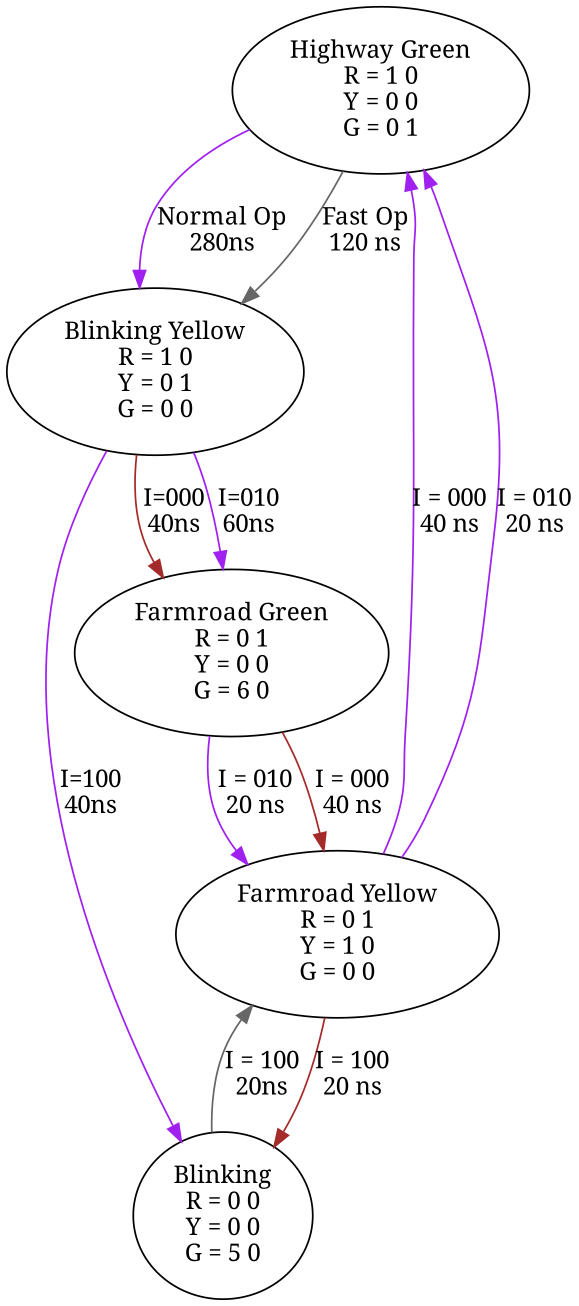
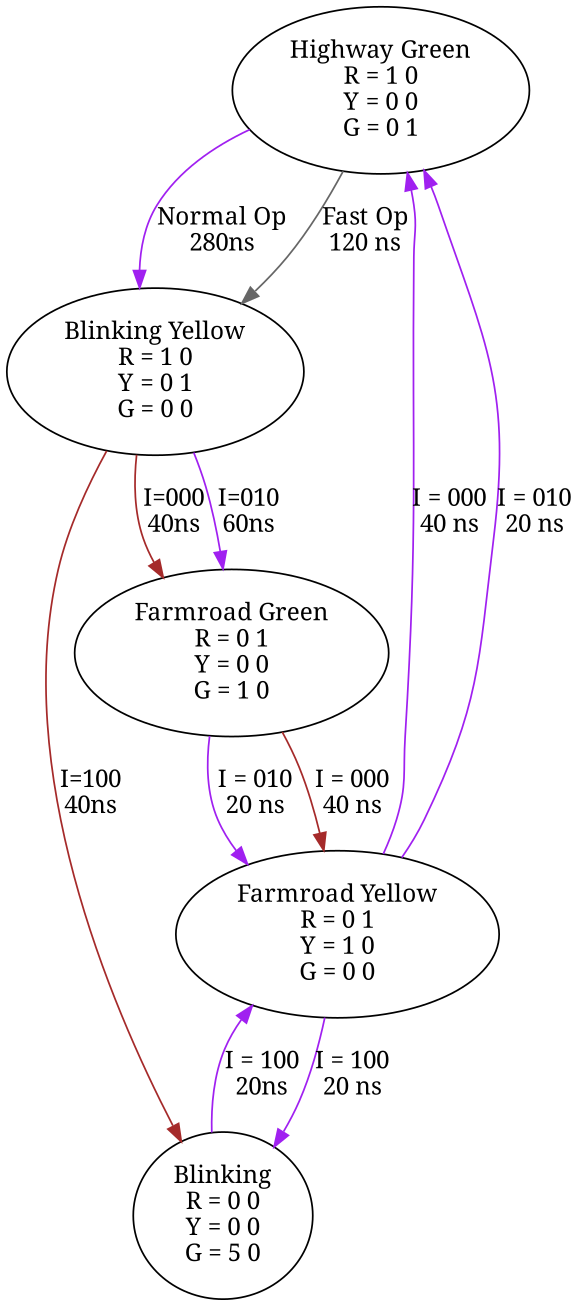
  digraph {
    fontname="Noto Serif"
    node [fontname="Noto Serif"]
    edge [color=purple fontname="Noto Serif"]
    n1 [label="Highway Green\nR = 1 0\nY = 0 0\nG = 0 1"]
    n2 [label="Blinking Yellow\nR = 1 0\nY = 0 1\nG = 0 0"]
-   n3 [label="Farmroad Green\nR = 0 1\nY = 0 0\nG = 6 0"]
+   n3 [label="Farmroad Green\nR = 0 1\nY = 0 0\nG = 1 0"]
    n4 [label="Blinking\nR = 0 0\nY = 0 0\nG = 5 0"]
    n5 [label="Farmroad Yellow\nR = 0 1\nY = 1 0\nG = 0 0"]
    n1 -> n2 [label="Normal Op\n280ns"]
    n1 -> n2 [color=gray40 label="Fast Op\n120 ns"]
    n2 -> n3 [color=brown label="I=000\n40ns"]
    n2 -> n3 [label="I=010\n60ns"]
-   n2 -> n4 [label="I=100\n40ns"]
+   n2 -> n4 [color=brown label="I=100\n40ns"]
    n3 -> n5 [color=brown label="I = 000\n40 ns"]
    n3 -> n5 [label="I = 010\n20 ns"]
-   n4 -> n5 [color=gray40 label="I = 100\n20ns"]
+   n4 -> n5 [label="I = 100\n20ns"]
    n5 -> n1 [label="I = 000\n40 ns"]
    n5 -> n1 [label="I = 010\n20 ns"]
-   n5 -> n4 [color=brown label="I = 100\n20 ns"]
+   n5 -> n4 [label="I = 100\n20 ns"]
  }
